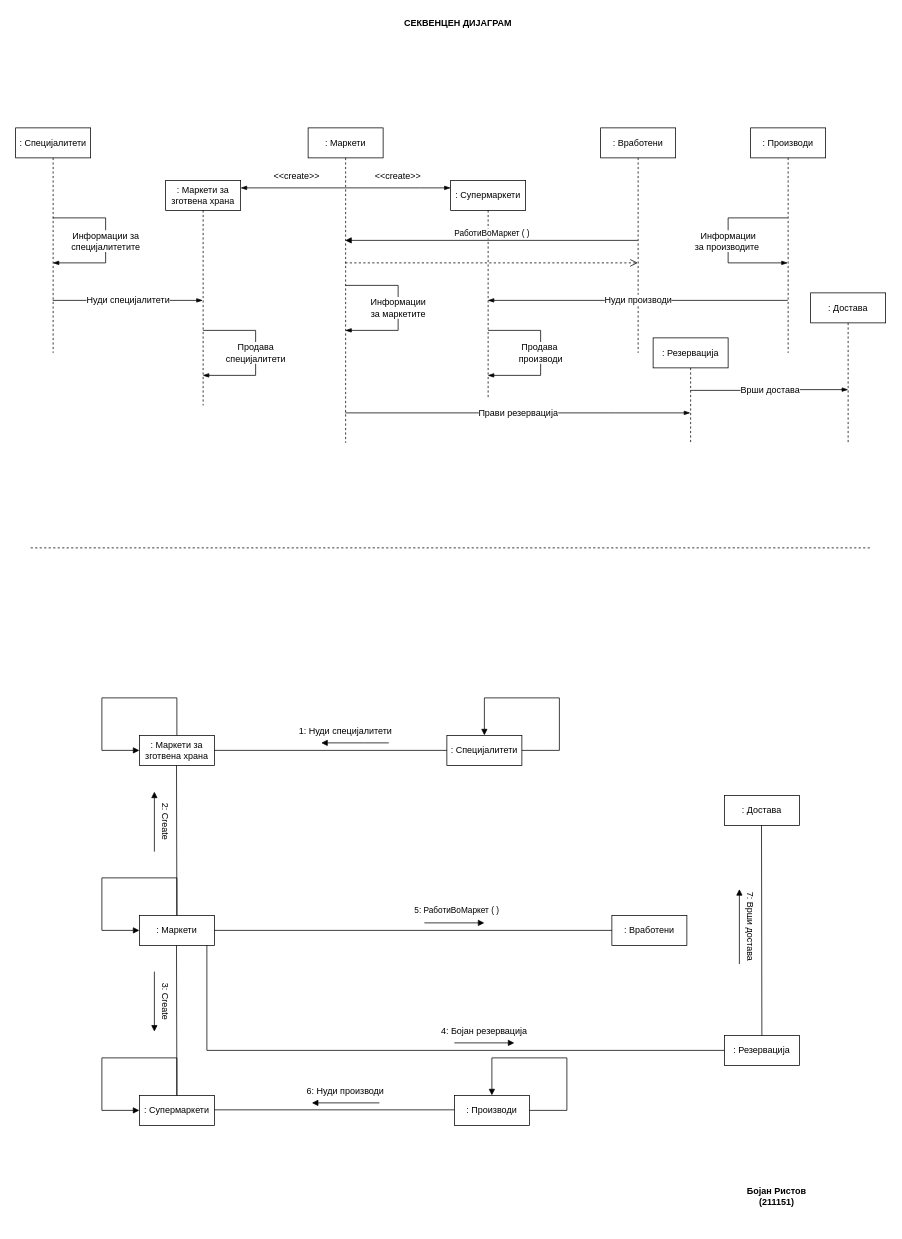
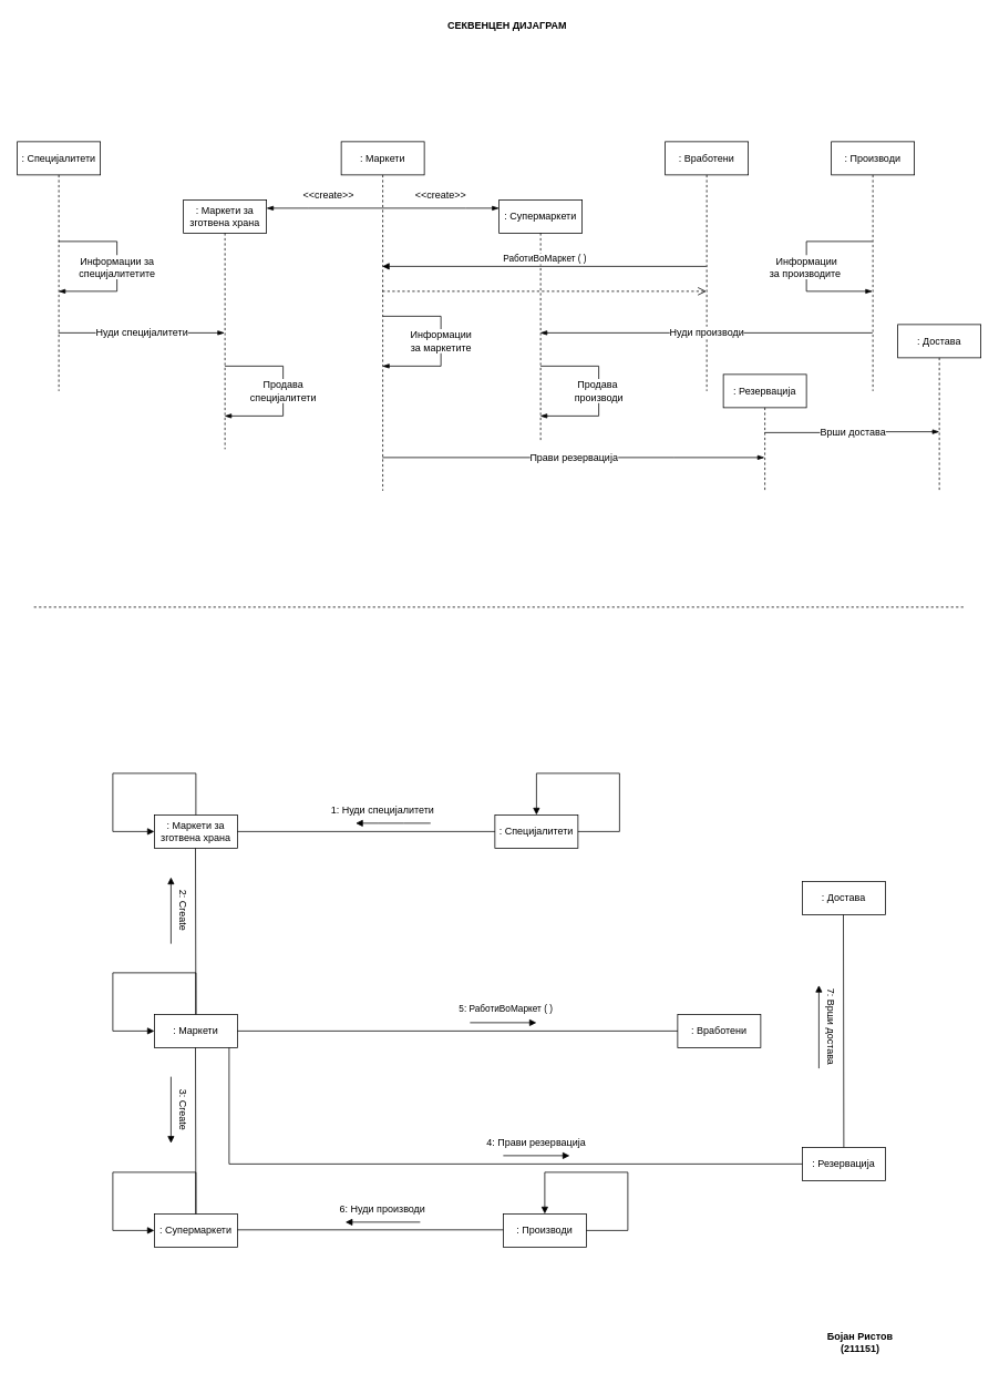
  <mxCell id="0" />
  <mxCell id="1" parent="0" />
  <mxCell id="2" value=": Маркети" style="shape=umlLifeline;perimeter=lifelinePerimeter;whiteSpace=wrap;html=1;container=1;collapsible=0;recursiveResize=0;outlineConnect=0;" vertex="1" parent="1"><mxGeometry x="410" y="170" width="100" height="420" as="geometry" /></mxCell>
  <mxCell id="3" value=": Супермаркети" style="shape=umlLifeline;perimeter=lifelinePerimeter;whiteSpace=wrap;html=1;container=1;collapsible=0;recursiveResize=0;outlineConnect=0;" vertex="1" parent="1"><mxGeometry x="600" y="240" width="100" height="290" as="geometry" /></mxCell>
  <mxCell id="4" value=": Маркети за зготвена храна" style="shape=umlLifeline;perimeter=lifelinePerimeter;whiteSpace=wrap;html=1;container=1;collapsible=0;recursiveResize=0;outlineConnect=0;" vertex="1" parent="1"><mxGeometry x="220" y="240" width="100" height="300" as="geometry" /></mxCell>
  <mxCell id="5" value=": Производи" style="shape=umlLifeline;perimeter=lifelinePerimeter;whiteSpace=wrap;html=1;container=1;collapsible=0;recursiveResize=0;outlineConnect=0;" vertex="1" parent="1"><mxGeometry x="1000" y="170" width="100" height="300" as="geometry" /></mxCell>
  <mxCell id="6" value=": Специјалитети" style="shape=umlLifeline;perimeter=lifelinePerimeter;whiteSpace=wrap;html=1;container=1;collapsible=0;recursiveResize=0;outlineConnect=0;" vertex="1" parent="1"><mxGeometry x="20" y="170" width="100" height="300" as="geometry" /></mxCell>
  <mxCell id="7" value=": Вработени" style="shape=umlLifeline;perimeter=lifelinePerimeter;whiteSpace=wrap;html=1;container=1;collapsible=0;recursiveResize=0;outlineConnect=0;" vertex="1" parent="1"><mxGeometry x="800" y="170" width="100" height="300" as="geometry" /></mxCell>
  <mxCell id="8" value="РаботиВоМаркет ( )" style="html=1;verticalAlign=bottom;endArrow=block;rounded=0;" edge="1" parent="1" source="7" target="2"><mxGeometry width="80" relative="1" as="geometry"><mxPoint x="840" y="420" as="sourcePoint" /><mxPoint x="480" y="410" as="targetPoint" /></mxGeometry></mxCell>
  <mxCell id="9" value="" style="edgeStyle=elbowEdgeStyle;fontSize=12;html=1;endArrow=blockThin;endFill=1;rounded=0;" edge="1" parent="1" source="2"><mxGeometry width="160" relative="1" as="geometry"><mxPoint x="330" y="360" as="sourcePoint" /><mxPoint x="320" y="250" as="targetPoint" /><Array as="points"><mxPoint x="370" y="250" /><mxPoint x="350" y="250" /><mxPoint x="400" y="280" /><mxPoint x="320" y="330" /><mxPoint x="360" y="370" /></Array></mxGeometry></mxCell>
  <mxCell id="10" value="" style="edgeStyle=elbowEdgeStyle;fontSize=12;html=1;endArrow=blockThin;endFill=1;rounded=0;" edge="1" parent="1" source="2"><mxGeometry width="160" relative="1" as="geometry"><mxPoint x="469.5" y="260" as="sourcePoint" /><mxPoint x="600" y="250" as="targetPoint" /><Array as="points"><mxPoint x="560" y="250" /><mxPoint x="500" y="250" /><mxPoint x="500" y="250" /><mxPoint x="430" y="260" /><mxPoint x="410" y="290" /><mxPoint x="330" y="340" /><mxPoint x="370" y="380" /></Array></mxGeometry></mxCell>
  <mxCell id="11" value="&amp;lt;&amp;lt;create&amp;gt;&amp;gt;" style="text;html=1;strokeColor=none;fillColor=none;align=center;verticalAlign=middle;whiteSpace=wrap;rounded=0;" vertex="1" parent="1"><mxGeometry x="370" y="225" width="50" height="20" as="geometry" /></mxCell>
  <mxCell id="12" value="&amp;lt;&amp;lt;create&amp;gt;&amp;gt;" style="text;html=1;strokeColor=none;fillColor=none;align=center;verticalAlign=middle;whiteSpace=wrap;rounded=0;" vertex="1" parent="1"><mxGeometry x="500" y="220" width="60" height="30" as="geometry" /></mxCell>
  <mxCell id="13" value="Информации за&lt;br&gt;специјалитетите" style="edgeStyle=elbowEdgeStyle;fontSize=12;html=1;endArrow=blockThin;endFill=1;rounded=0;" edge="1" parent="1" source="6" target="6"><mxGeometry width="160" relative="1" as="geometry"><mxPoint x="230" y="380" as="sourcePoint" /><mxPoint x="390" y="380" as="targetPoint" /><Array as="points"><mxPoint x="140" y="350" /></Array></mxGeometry></mxCell>
  <mxCell id="14" value="Информации&lt;br&gt;за производите&amp;nbsp;" style="edgeStyle=elbowEdgeStyle;fontSize=12;html=1;endArrow=blockThin;endFill=1;rounded=0;" edge="1" parent="1" source="5" target="5"><mxGeometry width="160" relative="1" as="geometry"><mxPoint x="650" y="370" as="sourcePoint" /><mxPoint x="810" y="370" as="targetPoint" /><Array as="points"><mxPoint x="970" y="350" /></Array></mxGeometry></mxCell>
  <mxCell id="15" value="Нуди специјалитети" style="edgeStyle=elbowEdgeStyle;fontSize=12;html=1;endArrow=blockThin;endFill=1;rounded=0;" edge="1" parent="1" source="6" target="4"><mxGeometry width="160" relative="1" as="geometry"><mxPoint x="460" y="360" as="sourcePoint" /><mxPoint x="620" y="360" as="targetPoint" /><Array as="points"><mxPoint x="160" y="400" /></Array></mxGeometry></mxCell>
  <mxCell id="16" value="Нуди производи" style="edgeStyle=elbowEdgeStyle;fontSize=12;html=1;endArrow=blockThin;endFill=1;rounded=0;" edge="1" parent="1" source="5" target="3"><mxGeometry width="160" relative="1" as="geometry"><mxPoint x="460" y="360" as="sourcePoint" /><mxPoint x="620" y="360" as="targetPoint" /><Array as="points"><mxPoint x="840" y="400" /></Array></mxGeometry></mxCell>
  <mxCell id="17" value="Информации&lt;br&gt;за маркетите" style="edgeStyle=elbowEdgeStyle;fontSize=12;html=1;endArrow=blockThin;endFill=1;rounded=0;" edge="1" parent="1" target="2"><mxGeometry width="160" relative="1" as="geometry"><mxPoint x="460" y="380" as="sourcePoint" /><mxPoint x="540" y="440" as="targetPoint" /><Array as="points"><mxPoint x="530" y="440" /></Array></mxGeometry></mxCell>
  <mxCell id="18" value="" style="html=1;verticalAlign=bottom;endArrow=open;dashed=1;endSize=8;rounded=0;" edge="1" parent="1" source="2" target="7"><mxGeometry relative="1" as="geometry"><mxPoint x="610" y="400" as="sourcePoint" /><mxPoint x="530" y="400" as="targetPoint" /><Array as="points"><mxPoint x="520" y="350" /></Array></mxGeometry></mxCell>
  <mxCell id="19" value="Продава &lt;br&gt;специјалитети" style="edgeStyle=elbowEdgeStyle;fontSize=12;html=1;endArrow=blockThin;endFill=1;rounded=0;" edge="1" parent="1" target="4"><mxGeometry width="160" relative="1" as="geometry"><mxPoint x="270" y="440" as="sourcePoint" /><mxPoint x="400" y="510" as="targetPoint" /><Array as="points"><mxPoint x="340" y="500" /></Array></mxGeometry></mxCell>
  <mxCell id="20" value="Продава&amp;nbsp;&lt;br&gt;производи" style="edgeStyle=elbowEdgeStyle;fontSize=12;html=1;endArrow=blockThin;endFill=1;rounded=0;" edge="1" parent="1" target="3"><mxGeometry width="160" relative="1" as="geometry"><mxPoint x="650" y="440" as="sourcePoint" /><mxPoint x="780" y="490" as="targetPoint" /><Array as="points"><mxPoint x="720" y="500" /></Array></mxGeometry></mxCell>
  <mxCell id="21" value=": Резервација" style="shape=umlLifeline;perimeter=lifelinePerimeter;whiteSpace=wrap;html=1;container=1;collapsible=0;recursiveResize=0;outlineConnect=0;" vertex="1" parent="1"><mxGeometry x="870" y="450" width="100" height="140" as="geometry" /></mxCell>
  <mxCell id="22" value="Прави резервација" style="edgeStyle=elbowEdgeStyle;fontSize=12;html=1;endArrow=blockThin;endFill=1;rounded=0;" edge="1" parent="1" source="2" target="21"><mxGeometry width="160" relative="1" as="geometry"><mxPoint x="520" y="550" as="sourcePoint" /><mxPoint x="760" y="550" as="targetPoint" /><Array as="points"><mxPoint x="810" y="550" /><mxPoint x="690" y="540" /><mxPoint x="700" y="555" /></Array></mxGeometry></mxCell>
  <mxCell id="23" value=": Достава" style="shape=umlLifeline;perimeter=lifelinePerimeter;whiteSpace=wrap;html=1;container=1;collapsible=0;recursiveResize=0;outlineConnect=0;" vertex="1" parent="1"><mxGeometry x="1080" y="390" width="100" height="200" as="geometry" /></mxCell>
  <mxCell id="24" value="Врши достава" style="edgeStyle=elbowEdgeStyle;fontSize=12;html=1;endArrow=blockThin;endFill=1;rounded=0;" edge="1" parent="1" source="21"><mxGeometry width="160" relative="1" as="geometry"><mxPoint x="970" y="519.29" as="sourcePoint" /><mxPoint x="1130" y="519" as="targetPoint" /></mxGeometry></mxCell>
  <mxCell id="25" value="&lt;b&gt;СЕКВЕНЦЕН ДИЈАГРАМ&lt;/b&gt;" style="text;html=1;strokeColor=none;fillColor=none;align=center;verticalAlign=middle;whiteSpace=wrap;rounded=0;" vertex="1" parent="1"><mxGeometry x="520" y="20" width="180" height="20" as="geometry" /></mxCell>
  <mxCell id="26" value="" style="endArrow=none;dashed=1;html=1;rounded=0;" edge="1" parent="1"><mxGeometry width="50" height="50" relative="1" as="geometry"><mxPoint x="40" y="730" as="sourcePoint" /><mxPoint x="1160" y="730" as="targetPoint" /></mxGeometry></mxCell>
  <mxCell id="27" value=": Специјалитети" style="shape=umlLifeline;perimeter=lifelinePerimeter;whiteSpace=wrap;html=1;container=1;collapsible=0;recursiveResize=0;outlineConnect=0;" vertex="1" parent="1"><mxGeometry x="595" y="980" width="100" height="40" as="geometry" /></mxCell>
  <mxCell id="28" value=": Маркети за зготвена храна" style="shape=umlLifeline;perimeter=lifelinePerimeter;whiteSpace=wrap;html=1;container=1;collapsible=0;recursiveResize=0;outlineConnect=0;" vertex="1" parent="1"><mxGeometry x="185" y="980" width="100" height="40" as="geometry" /></mxCell>
  <mxCell id="29" value=": Маркети" style="shape=umlLifeline;perimeter=lifelinePerimeter;whiteSpace=wrap;html=1;container=1;collapsible=0;recursiveResize=0;outlineConnect=0;" vertex="1" parent="1"><mxGeometry x="185" y="1220" width="100" height="40" as="geometry" /></mxCell>
  <mxCell id="30" value=": Супермаркети" style="shape=umlLifeline;perimeter=lifelinePerimeter;whiteSpace=wrap;html=1;container=1;collapsible=0;recursiveResize=0;outlineConnect=0;" vertex="1" parent="1"><mxGeometry x="185" y="1460" width="100" height="40" as="geometry" /></mxCell>
  <mxCell id="31" value=": Вработени" style="shape=umlLifeline;perimeter=lifelinePerimeter;whiteSpace=wrap;html=1;container=1;collapsible=0;recursiveResize=0;outlineConnect=0;" vertex="1" parent="1"><mxGeometry x="815" y="1220" width="100" height="40" as="geometry" /></mxCell>
  <mxCell id="32" value=": Производи" style="shape=umlLifeline;perimeter=lifelinePerimeter;whiteSpace=wrap;html=1;container=1;collapsible=0;recursiveResize=0;outlineConnect=0;size=40;" vertex="1" parent="1"><mxGeometry x="605" y="1460" width="100" height="40" as="geometry" /></mxCell>
  <mxCell id="33" value=": Резервација" style="shape=umlLifeline;perimeter=lifelinePerimeter;whiteSpace=wrap;html=1;container=1;collapsible=0;recursiveResize=0;outlineConnect=0;" vertex="1" parent="1"><mxGeometry x="965" y="1380" width="100" height="40" as="geometry" /></mxCell>
  <mxCell id="34" value=": Достава" style="shape=umlLifeline;perimeter=lifelinePerimeter;whiteSpace=wrap;html=1;container=1;collapsible=0;recursiveResize=0;outlineConnect=0;" vertex="1" parent="1"><mxGeometry x="965" y="1060" width="100" height="40" as="geometry" /></mxCell>
  <mxCell id="35" value="" style="endArrow=none;html=1;rounded=0;entryX=0.5;entryY=0;entryDx=0;entryDy=0;entryPerimeter=0;" edge="1" parent="1" source="29" target="30"><mxGeometry width="50" height="50" relative="1" as="geometry"><mxPoint x="655" y="1190" as="sourcePoint" /><mxPoint x="235" y="1470" as="targetPoint" /><Array as="points" /></mxGeometry></mxCell>
  <mxCell id="36" value="" style="endArrow=none;html=1;rounded=0;exitX=1;exitY=0.5;exitDx=0;exitDy=0;exitPerimeter=0;" edge="1" parent="1" source="28"><mxGeometry width="50" height="50" relative="1" as="geometry"><mxPoint x="655" y="1190" as="sourcePoint" /><mxPoint x="595" y="1000" as="targetPoint" /></mxGeometry></mxCell>
  <mxCell id="37" value="" style="endArrow=none;html=1;rounded=0;entryX=0;entryY=0.482;entryDx=0;entryDy=0;entryPerimeter=0;exitX=1;exitY=0.482;exitDx=0;exitDy=0;exitPerimeter=0;" edge="1" parent="1" source="30" target="32"><mxGeometry width="50" height="50" relative="1" as="geometry"><mxPoint x="355" y="1479" as="sourcePoint" /><mxPoint x="535" y="1490" as="targetPoint" /></mxGeometry></mxCell>
  <mxCell id="38" value="" style="endArrow=none;html=1;rounded=0;exitX=0.5;exitY=0;exitDx=0;exitDy=0;exitPerimeter=0;" edge="1" parent="1" source="29" target="28"><mxGeometry width="50" height="50" relative="1" as="geometry"><mxPoint x="235" y="1190" as="sourcePoint" /><mxPoint x="425" y="1300" as="targetPoint" /></mxGeometry></mxCell>
  <mxCell id="39" value="" style="endArrow=none;html=1;rounded=0;exitX=1;exitY=0.5;exitDx=0;exitDy=0;exitPerimeter=0;entryX=0;entryY=0.5;entryDx=0;entryDy=0;entryPerimeter=0;" edge="1" parent="1" source="29" target="31"><mxGeometry width="50" height="50" relative="1" as="geometry"><mxPoint x="315" y="1240" as="sourcePoint" /><mxPoint x="945" y="1240" as="targetPoint" /></mxGeometry></mxCell>
  <mxCell id="40" value="" style="endArrow=none;html=1;rounded=0;exitX=0.5;exitY=0;exitDx=0;exitDy=0;exitPerimeter=0;" edge="1" parent="1" source="33" target="34"><mxGeometry width="50" height="50" relative="1" as="geometry"><mxPoint x="1015" y="1340" as="sourcePoint" /><mxPoint x="825" y="1120" as="targetPoint" /></mxGeometry></mxCell>
  <mxCell id="41" value="" style="endArrow=none;html=1;rounded=0;entryX=0;entryY=0.5;entryDx=0;entryDy=0;entryPerimeter=0;exitX=0.9;exitY=1;exitDx=0;exitDy=0;exitPerimeter=0;" edge="1" parent="1" source="29" target="33"><mxGeometry width="50" height="50" relative="1" as="geometry"><mxPoint x="315" y="1310" as="sourcePoint" /><mxPoint x="855" y="1230" as="targetPoint" /><Array as="points"><mxPoint x="275" y="1400" /></Array></mxGeometry></mxCell>
  <mxCell id="42" value="" style="edgeStyle=orthogonalEdgeStyle;html=1;align=left;spacingLeft=2;endArrow=block;rounded=0;exitX=0.5;exitY=0;exitDx=0;exitDy=0;exitPerimeter=0;entryX=0;entryY=0.5;entryDx=0;entryDy=0;entryPerimeter=0;" edge="1" target="28" parent="1" source="28"><mxGeometry x="-0.143" y="-41" relative="1" as="geometry"><mxPoint x="235" y="960" as="sourcePoint" /><Array as="points"><mxPoint x="235" y="930" /><mxPoint x="135" y="930" /><mxPoint x="135" y="1000" /></Array><mxPoint x="165" y="1000" as="targetPoint" /><mxPoint x="40" y="31" as="offset" /></mxGeometry></mxCell>
  <mxCell id="43" value="" style="edgeStyle=orthogonalEdgeStyle;html=1;align=left;spacingLeft=2;endArrow=block;rounded=0;exitX=0.5;exitY=0;exitDx=0;exitDy=0;exitPerimeter=0;entryX=0;entryY=0.5;entryDx=0;entryDy=0;entryPerimeter=0;" edge="1" parent="1"><mxGeometry x="-0.143" y="-41" relative="1" as="geometry"><mxPoint x="234.96" y="1460.01" as="sourcePoint" /><Array as="points"><mxPoint x="234.96" y="1410.01" /><mxPoint x="134.96" y="1410.01" /><mxPoint x="134.96" y="1480.01" /></Array><mxPoint x="184.96" y="1480.01" as="targetPoint" /><mxPoint x="40" y="31" as="offset" /></mxGeometry></mxCell>
  <mxCell id="44" value="" style="edgeStyle=orthogonalEdgeStyle;html=1;align=left;spacingLeft=2;endArrow=block;rounded=0;entryX=0.5;entryY=0;entryDx=0;entryDy=0;entryPerimeter=0;exitX=1;exitY=0.501;exitDx=0;exitDy=0;exitPerimeter=0;" edge="1" parent="1" source="27" target="27"><mxGeometry x="-0.143" y="-41" relative="1" as="geometry"><mxPoint x="715" y="1000" as="sourcePoint" /><Array as="points"><mxPoint x="745" y="1000" /><mxPoint x="745" y="930" /><mxPoint x="645" y="930" /></Array><mxPoint x="645" y="970" as="targetPoint" /><mxPoint x="40" y="31" as="offset" /></mxGeometry></mxCell>
  <mxCell id="45" value="" style="edgeStyle=orthogonalEdgeStyle;html=1;align=left;spacingLeft=2;endArrow=block;rounded=0;entryX=0.5;entryY=0;entryDx=0;entryDy=0;entryPerimeter=0;exitX=1;exitY=0.501;exitDx=0;exitDy=0;exitPerimeter=0;" edge="1" parent="1"><mxGeometry x="-0.143" y="-41" relative="1" as="geometry"><mxPoint x="705" y="1480" as="sourcePoint" /><Array as="points"><mxPoint x="755" y="1479.96" /><mxPoint x="755" y="1409.96" /><mxPoint x="655" y="1409.96" /></Array><mxPoint x="655" y="1459.96" as="targetPoint" /><mxPoint x="40" y="31" as="offset" /></mxGeometry></mxCell>
  <mxCell id="46" value="" style="edgeStyle=orthogonalEdgeStyle;html=1;align=left;spacingLeft=2;endArrow=block;rounded=0;exitX=0.5;exitY=0;exitDx=0;exitDy=0;exitPerimeter=0;entryX=0;entryY=0.5;entryDx=0;entryDy=0;entryPerimeter=0;" edge="1" parent="1"><mxGeometry x="-0.143" y="-41" relative="1" as="geometry"><mxPoint x="235" y="1220" as="sourcePoint" /><Array as="points"><mxPoint x="235" y="1170" /><mxPoint x="135" y="1170" /><mxPoint x="135" y="1240" /></Array><mxPoint x="185" y="1240" as="targetPoint" /><mxPoint x="40" y="31" as="offset" /></mxGeometry></mxCell>
  <mxCell id="47" value="1: Нуди специјалитети" style="text;html=1;strokeColor=none;fillColor=none;align=center;verticalAlign=middle;whiteSpace=wrap;rounded=0;" vertex="1" parent="1"><mxGeometry x="395" y="960" width="130" height="30" as="geometry" /></mxCell>
  <mxCell id="48" value="2: Create" style="text;html=1;strokeColor=none;fillColor=none;align=center;verticalAlign=middle;whiteSpace=wrap;rounded=0;rotation=90;" vertex="1" parent="1"><mxGeometry x="175" y="1080" width="90" height="30" as="geometry" /></mxCell>
  <mxCell id="49" value="3: Create" style="text;html=1;strokeColor=none;fillColor=none;align=center;verticalAlign=middle;whiteSpace=wrap;rounded=0;rotation=90;" vertex="1" parent="1"><mxGeometry x="175" y="1320" width="90" height="30" as="geometry" /></mxCell>
- <mxCell id="50" value="4: Бојан резервација" style="text;html=1;strokeColor=none;fillColor=none;align=center;verticalAlign=middle;whiteSpace=wrap;rounded=0;" vertex="1" parent="1"><mxGeometry x="575" y="1360" width="140" height="30" as="geometry" /></mxCell>
+ <mxCell id="50" value="4: Прави резервација" style="text;html=1;strokeColor=none;fillColor=none;align=center;verticalAlign=middle;whiteSpace=wrap;rounded=0;" vertex="1" parent="1"><mxGeometry x="575" y="1360" width="140" height="30" as="geometry" /></mxCell>
  <mxCell id="51" value="&lt;br&gt;&lt;span style=&quot;color: rgb(0, 0, 0); font-family: Helvetica; font-size: 11px; font-style: normal; font-variant-ligatures: normal; font-variant-caps: normal; font-weight: 400; letter-spacing: normal; orphans: 2; text-align: center; text-indent: 0px; text-transform: none; widows: 2; word-spacing: 0px; -webkit-text-stroke-width: 0px; background-color: rgb(255, 255, 255); text-decoration-thickness: initial; text-decoration-style: initial; text-decoration-color: initial; float: none; display: inline !important;&quot;&gt;5: РаботиВоМаркет ( )&lt;/span&gt;&lt;br&gt;" style="text;html=1;strokeColor=none;fillColor=none;align=center;verticalAlign=middle;whiteSpace=wrap;rounded=0;" vertex="1" parent="1"><mxGeometry x="542" y="1190" width="133" height="30" as="geometry" /></mxCell>
  <mxCell id="52" value="" style="html=1;verticalAlign=bottom;endArrow=block;rounded=0;entryX=0.25;entryY=1;entryDx=0;entryDy=0;" edge="1" parent="1" target="47"><mxGeometry width="80" relative="1" as="geometry"><mxPoint x="517.5" y="990" as="sourcePoint" /><mxPoint x="402.5" y="990" as="targetPoint" /><Array as="points"><mxPoint x="485" y="990" /><mxPoint x="455" y="990" /></Array></mxGeometry></mxCell>
  <mxCell id="53" value="" style="html=1;verticalAlign=bottom;endArrow=block;rounded=0;" edge="1" parent="1"><mxGeometry width="80" relative="1" as="geometry"><mxPoint x="565" y="1230" as="sourcePoint" /><mxPoint x="645" y="1230" as="targetPoint" /></mxGeometry></mxCell>
  <mxCell id="54" value="" style="html=1;verticalAlign=bottom;endArrow=block;rounded=0;" edge="1" parent="1"><mxGeometry width="80" relative="1" as="geometry"><mxPoint x="605" y="1390" as="sourcePoint" /><mxPoint x="685" y="1390" as="targetPoint" /></mxGeometry></mxCell>
  <mxCell id="55" value="" style="html=1;verticalAlign=bottom;endArrow=block;rounded=0;" edge="1" parent="1"><mxGeometry width="80" relative="1" as="geometry"><mxPoint x="205" y="1135" as="sourcePoint" /><mxPoint x="205" y="1055" as="targetPoint" /></mxGeometry></mxCell>
  <mxCell id="56" value="" style="html=1;verticalAlign=bottom;endArrow=block;rounded=0;" edge="1" parent="1"><mxGeometry width="80" relative="1" as="geometry"><mxPoint x="205" y="1295" as="sourcePoint" /><mxPoint x="205" y="1375" as="targetPoint" /></mxGeometry></mxCell>
  <mxCell id="57" value="6: Нуди производи" style="text;html=1;strokeColor=none;fillColor=none;align=center;verticalAlign=middle;whiteSpace=wrap;rounded=0;" vertex="1" parent="1"><mxGeometry x="400" y="1440" width="120" height="30" as="geometry" /></mxCell>
  <mxCell id="58" value="" style="html=1;verticalAlign=bottom;endArrow=block;rounded=0;entryX=0.25;entryY=1;entryDx=0;entryDy=0;" edge="1" parent="1"><mxGeometry width="80" relative="1" as="geometry"><mxPoint x="505" y="1470" as="sourcePoint" /><mxPoint x="415" y="1470" as="targetPoint" /><Array as="points"><mxPoint x="472.5" y="1470" /></Array></mxGeometry></mxCell>
  <mxCell id="59" value="7: Врши достава" style="text;html=1;strokeColor=none;fillColor=none;align=center;verticalAlign=middle;whiteSpace=wrap;rounded=0;rotation=90;" vertex="1" parent="1"><mxGeometry x="945" y="1220" width="110" height="30" as="geometry" /></mxCell>
  <mxCell id="60" value="" style="html=1;verticalAlign=bottom;endArrow=block;rounded=0;" edge="1" parent="1"><mxGeometry width="80" relative="1" as="geometry"><mxPoint x="985" y="1285" as="sourcePoint" /><mxPoint x="985" y="1185" as="targetPoint" /></mxGeometry></mxCell>
- <mxCell id="61" value="&lt;b&gt;Бојан Ристов (211151)&lt;/b&gt;" style="text;html=1;strokeColor=none;fillColor=none;align=center;verticalAlign=middle;whiteSpace=wrap;rounded=0;" vertex="1" parent="1"><mxGeometry x="970" y="1580" width="130" height="30" as="geometry" /></mxCell>
+ <mxCell id="61" value="&lt;b&gt;Бојан Ристов (211151)&lt;/b&gt;" style="text;html=1;strokeColor=none;fillColor=none;align=center;verticalAlign=middle;whiteSpace=wrap;rounded=0;" vertex="1" parent="1"><mxGeometry x="970" y="1600" width="130" height="30" as="geometry" /></mxCell>
